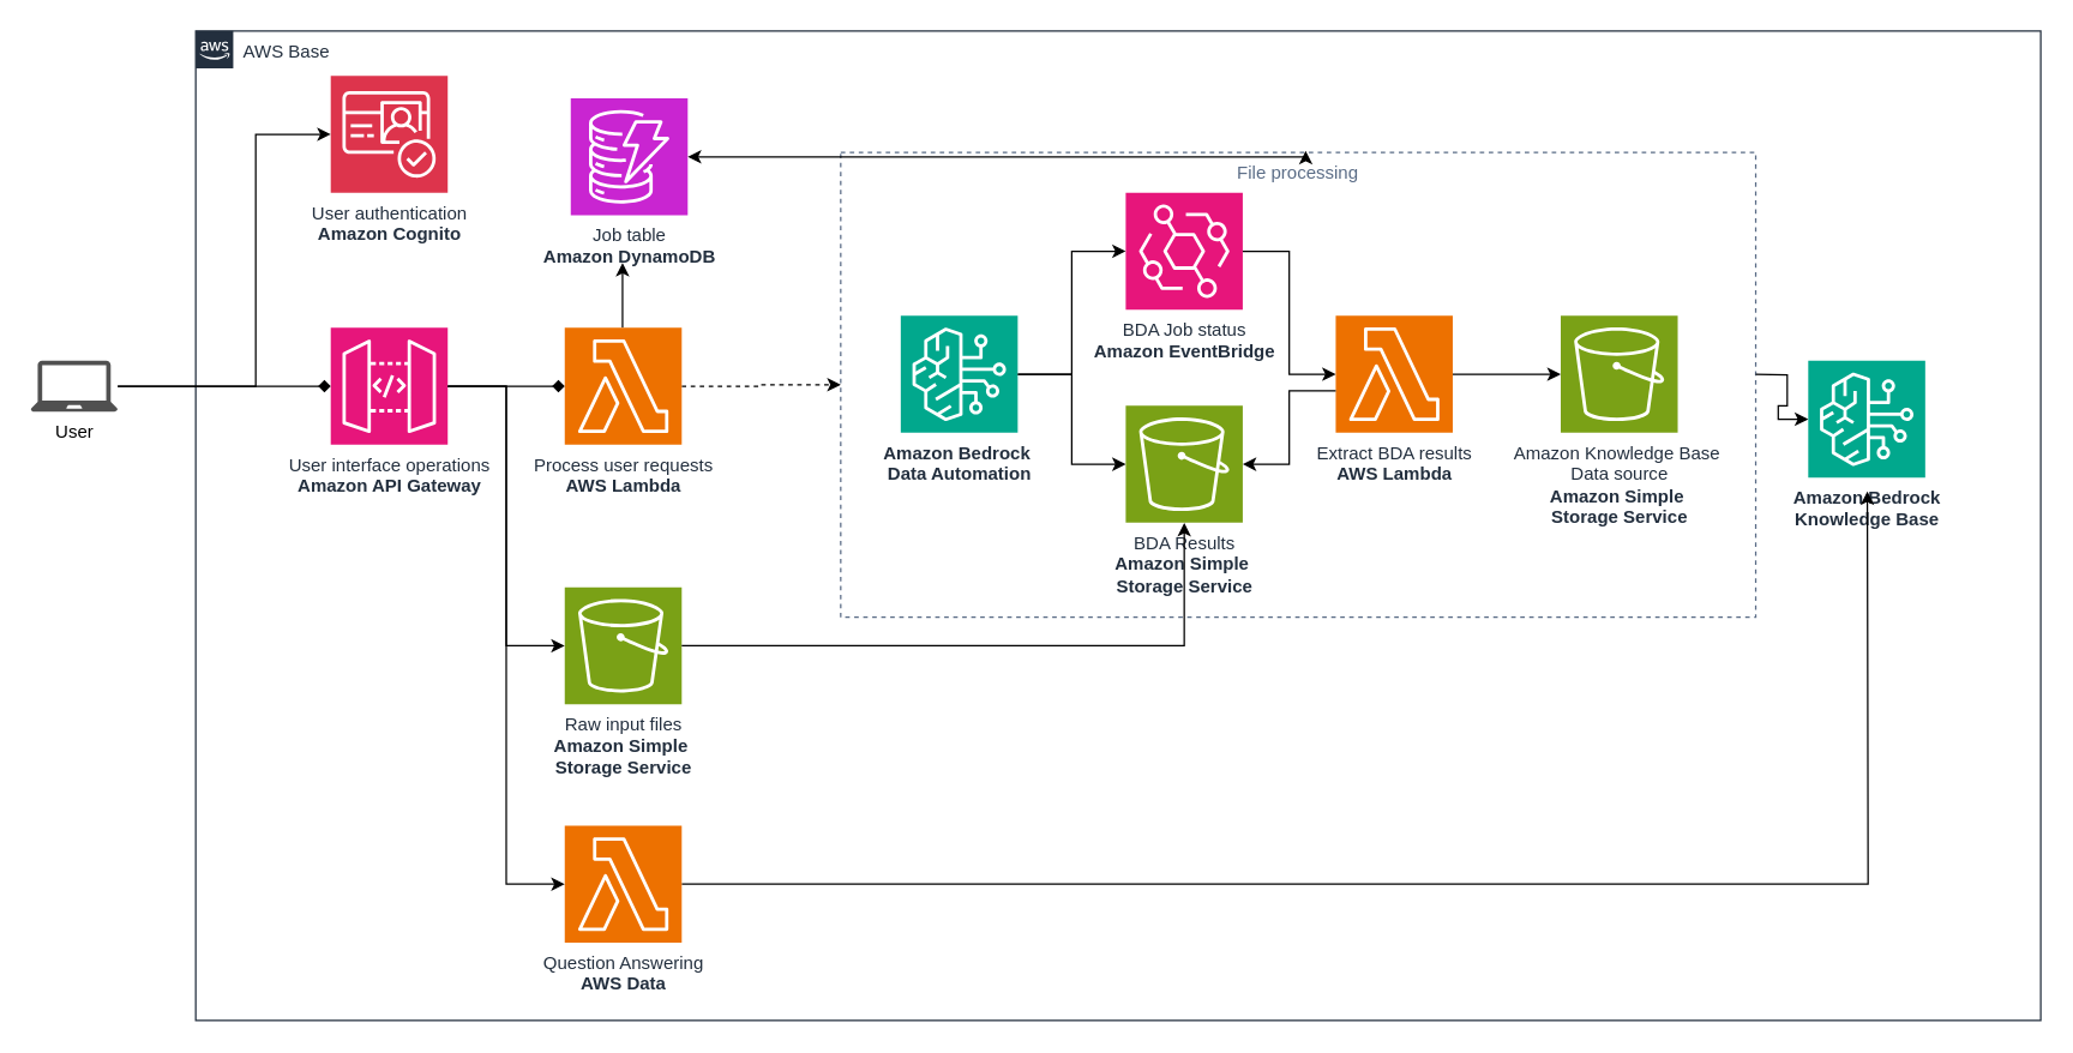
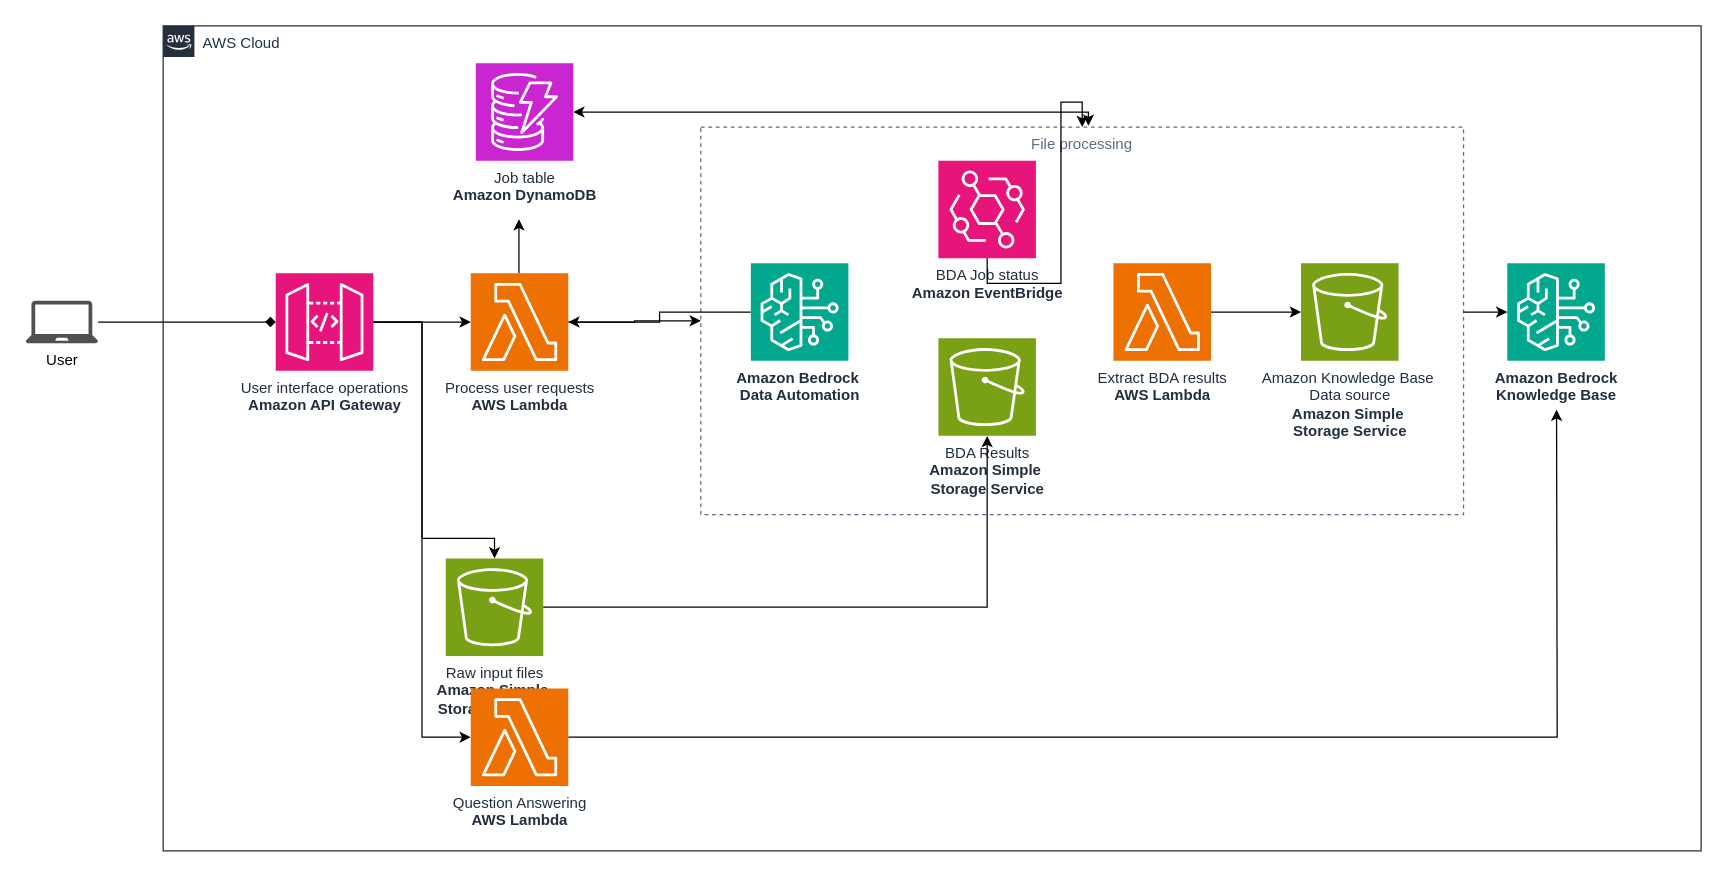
  <mxCell id="0" />
  <mxCell id="1" parent="0" />
- <mxCell id="2" value="AWS Base" style="points=[[0,0],[0.25,0],[0.5,0],[0.75,0],[1,0],[1,0.25],[1,0.5],[1,0.75],[1,1],[0.75,1],[0.5,1],[0.25,1],[0,1],[0,0.75],[0,0.5],[0,0.25]];outlineConnect=0;gradientColor=none;html=1;whiteSpace=wrap;fontSize=12;fontStyle=0;container=1;pointerEvents=0;collapsible=0;recursiveResize=0;shape=mxgraph.aws4.group;grIcon=mxgraph.aws4.group_aws_cloud_alt;strokeColor=#232F3E;fillColor=none;verticalAlign=top;align=left;spacingLeft=30;fontColor=#232F3E;dashed=0;" parent="1" vertex="1"><mxGeometry x="130" y="20" width="1230" height="660" as="geometry" /></mxCell>
+ <mxCell id="2" value="AWS Cloud" style="points=[[0,0],[0.25,0],[0.5,0],[0.75,0],[1,0],[1,0.25],[1,0.5],[1,0.75],[1,1],[0.75,1],[0.5,1],[0.25,1],[0,1],[0,0.75],[0,0.5],[0,0.25]];outlineConnect=0;gradientColor=none;html=1;whiteSpace=wrap;fontSize=12;fontStyle=0;container=1;pointerEvents=0;collapsible=0;recursiveResize=0;shape=mxgraph.aws4.group;grIcon=mxgraph.aws4.group_aws_cloud_alt;strokeColor=#232F3E;fillColor=none;verticalAlign=top;align=left;spacingLeft=30;fontColor=#232F3E;dashed=0;" parent="1" vertex="1"><mxGeometry x="130" y="20" width="1230" height="660" as="geometry" /></mxCell>
  <mxCell id="3" value="File processing" style="fillColor=none;strokeColor=#5A6C86;dashed=1;verticalAlign=top;fontStyle=0;fontColor=#5A6C86;whiteSpace=wrap;html=1;" parent="2" vertex="1"><mxGeometry x="430" y="81" width="610" height="310" as="geometry" /></mxCell>
- <mxCell id="4" value="Raw input files&lt;div&gt;&lt;b&gt;Amazon Simple&amp;nbsp;&lt;/b&gt;&lt;/div&gt;&lt;div&gt;&lt;b&gt;Storage Service&lt;/b&gt;&lt;/div&gt;" style="sketch=0;points=[[0,0,0],[0.25,0,0],[0.5,0,0],[0.75,0,0],[1,0,0],[0,1,0],[0.25,1,0],[0.5,1,0],[0.75,1,0],[1,1,0],[0,0.25,0],[0,0.5,0],[0,0.75,0],[1,0.25,0],[1,0.5,0],[1,0.75,0]];outlineConnect=0;fontColor=#232F3E;fillColor=#7AA116;strokeColor=#ffffff;dashed=0;verticalLabelPosition=bottom;verticalAlign=top;align=center;html=1;fontSize=12;fontStyle=0;aspect=fixed;shape=mxgraph.aws4.resourceIcon;resIcon=mxgraph.aws4.s3;" parent="2" vertex="1"><mxGeometry x="246" y="371" width="78" height="78" as="geometry" /></mxCell>
+ <mxCell id="4" value="Raw input files&lt;div&gt;&lt;b&gt;Amazon Simple&amp;nbsp;&lt;/b&gt;&lt;/div&gt;&lt;div&gt;&lt;b&gt;Storage Service&lt;/b&gt;&lt;/div&gt;" style="sketch=0;points=[[0,0,0],[0.25,0,0],[0.5,0,0],[0.75,0,0],[1,0,0],[0,1,0],[0.25,1,0],[0.5,1,0],[0.75,1,0],[1,1,0],[0,0.25,0],[0,0.5,0],[0,0.75,0],[1,0.25,0],[1,0.5,0],[1,0.75,0]];outlineConnect=0;fontColor=#232F3E;fillColor=#7AA116;strokeColor=#ffffff;dashed=0;verticalLabelPosition=bottom;verticalAlign=top;align=center;html=1;fontSize=12;fontStyle=0;aspect=fixed;shape=mxgraph.aws4.resourceIcon;resIcon=mxgraph.aws4.s3;" parent="2" vertex="1"><mxGeometry x="226" y="426" width="78" height="78" as="geometry" /></mxCell>
  <mxCell id="5" style="edgeStyle=orthogonalEdgeStyle;rounded=0;orthogonalLoop=1;jettySize=auto;html=1;" parent="2" source="7" edge="1"><mxGeometry relative="1" as="geometry"><mxPoint x="284.529" y="154.706" as="targetPoint" /></mxGeometry></mxCell>
- <mxCell id="6" style="edgeStyle=orthogonalEdgeStyle;rounded=0;orthogonalLoop=1;jettySize=auto;html=1;entryX=0;entryY=0.5;entryDx=0;entryDy=0;dashed=1;" parent="2" source="7" target="3" edge="1"><mxGeometry relative="1" as="geometry" /></mxCell>
+ <mxCell id="6" style="edgeStyle=orthogonalEdgeStyle;rounded=0;orthogonalLoop=1;jettySize=auto;html=1;entryX=0;entryY=0.5;entryDx=0;entryDy=0;" parent="2" source="7" target="3" edge="1"><mxGeometry relative="1" as="geometry" /></mxCell>
  <mxCell id="7" value="Process user requests&lt;div&gt;&lt;b&gt;AWS Lambda&lt;/b&gt;&lt;/div&gt;" style="sketch=0;points=[[0,0,0],[0.25,0,0],[0.5,0,0],[0.75,0,0],[1,0,0],[0,1,0],[0.25,1,0],[0.5,1,0],[0.75,1,0],[1,1,0],[0,0.25,0],[0,0.5,0],[0,0.75,0],[1,0.25,0],[1,0.5,0],[1,0.75,0]];outlineConnect=0;fontColor=#232F3E;fillColor=#ED7100;strokeColor=#ffffff;dashed=0;verticalLabelPosition=bottom;verticalAlign=top;align=center;html=1;fontSize=12;fontStyle=0;aspect=fixed;shape=mxgraph.aws4.resourceIcon;resIcon=mxgraph.aws4.lambda;" parent="2" vertex="1"><mxGeometry x="246" y="198" width="78" height="78" as="geometry" /></mxCell>
  <mxCell id="8" value="User interface operations&lt;div&gt;&lt;b&gt;Amazon API Gateway&lt;/b&gt;&lt;/div&gt;" style="sketch=0;points=[[0,0,0],[0.25,0,0],[0.5,0,0],[0.75,0,0],[1,0,0],[0,1,0],[0.25,1,0],[0.5,1,0],[0.75,1,0],[1,1,0],[0,0.25,0],[0,0.5,0],[0,0.75,0],[1,0.25,0],[1,0.5,0],[1,0.75,0]];outlineConnect=0;fontColor=#232F3E;fillColor=#E7157B;strokeColor=#ffffff;dashed=0;verticalLabelPosition=bottom;verticalAlign=top;align=center;html=1;fontSize=12;fontStyle=0;aspect=fixed;shape=mxgraph.aws4.resourceIcon;resIcon=mxgraph.aws4.api_gateway;" parent="2" vertex="1"><mxGeometry x="90" y="198" width="78" height="78" as="geometry" /></mxCell>
- <mxCell id="9" style="edgeStyle=orthogonalEdgeStyle;rounded=0;orthogonalLoop=1;jettySize=auto;html=1;" parent="2" source="10" target="11" edge="1"><mxGeometry relative="1" as="geometry" /></mxCell>
+ <mxCell id="9" style="edgeStyle=orthogonalEdgeStyle;rounded=0;orthogonalLoop=1;jettySize=auto;html=1;" parent="2" source="10" target="7" edge="1"><mxGeometry relative="1" as="geometry" /></mxCell>
  <mxCell id="10" value="&lt;b&gt;Amazon Bedrock&amp;nbsp;&lt;/b&gt;&lt;div&gt;&lt;b&gt;Data Automation&lt;/b&gt;&lt;/div&gt;" style="sketch=0;points=[[0,0,0],[0.25,0,0],[0.5,0,0],[0.75,0,0],[1,0,0],[0,1,0],[0.25,1,0],[0.5,1,0],[0.75,1,0],[1,1,0],[0,0.25,0],[0,0.5,0],[0,0.75,0],[1,0.25,0],[1,0.5,0],[1,0.75,0]];outlineConnect=0;fontColor=#232F3E;fillColor=#01A88D;strokeColor=#ffffff;dashed=0;verticalLabelPosition=bottom;verticalAlign=top;align=center;html=1;fontSize=12;fontStyle=0;aspect=fixed;shape=mxgraph.aws4.resourceIcon;resIcon=mxgraph.aws4.bedrock;" parent="2" vertex="1"><mxGeometry x="470" y="190" width="78" height="78" as="geometry" /></mxCell>
  <mxCell id="11" value="BDA Results&lt;div&gt;&lt;b&gt;Amazon Simple&amp;nbsp;&lt;/b&gt;&lt;/div&gt;&lt;div&gt;&lt;b&gt;Storage Service&lt;/b&gt;&lt;/div&gt;" style="sketch=0;points=[[0,0,0],[0.25,0,0],[0.5,0,0],[0.75,0,0],[1,0,0],[0,1,0],[0.25,1,0],[0.5,1,0],[0.75,1,0],[1,1,0],[0,0.25,0],[0,0.5,0],[0,0.75,0],[1,0.25,0],[1,0.5,0],[1,0.75,0]];outlineConnect=0;fontColor=#232F3E;fillColor=#7AA116;strokeColor=#ffffff;dashed=0;verticalLabelPosition=bottom;verticalAlign=top;align=center;html=1;fontSize=12;fontStyle=0;aspect=fixed;shape=mxgraph.aws4.resourceIcon;resIcon=mxgraph.aws4.s3;" parent="2" vertex="1"><mxGeometry x="620" y="250" width="78" height="78" as="geometry" /></mxCell>
  <mxCell id="12" style="edgeStyle=orthogonalEdgeStyle;rounded=0;orthogonalLoop=1;jettySize=auto;html=1;" parent="2" source="13" target="14" edge="1"><mxGeometry relative="1" as="geometry" /></mxCell>
  <mxCell id="13" value="Extract BDA results&lt;div&gt;&lt;b&gt;AWS Lambda&lt;/b&gt;&lt;/div&gt;" style="sketch=0;points=[[0,0,0],[0.25,0,0],[0.5,0,0],[0.75,0,0],[1,0,0],[0,1,0],[0.25,1,0],[0.5,1,0],[0.75,1,0],[1,1,0],[0,0.25,0],[0,0.5,0],[0,0.75,0],[1,0.25,0],[1,0.5,0],[1,0.75,0]];outlineConnect=0;fontColor=#232F3E;fillColor=#ED7100;strokeColor=#ffffff;dashed=0;verticalLabelPosition=bottom;verticalAlign=top;align=center;html=1;fontSize=12;fontStyle=0;aspect=fixed;shape=mxgraph.aws4.resourceIcon;resIcon=mxgraph.aws4.lambda;" parent="2" vertex="1"><mxGeometry x="760" y="190" width="78" height="78" as="geometry" /></mxCell>
  <mxCell id="14" value="Amazon Knowledge Base&amp;nbsp;&lt;div&gt;Data source&lt;div&gt;&lt;b&gt;Amazon Simple&amp;nbsp;&lt;/b&gt;&lt;/div&gt;&lt;div&gt;&lt;b&gt;Storage Service&lt;/b&gt;&lt;/div&gt;&lt;/div&gt;" style="sketch=0;points=[[0,0,0],[0.25,0,0],[0.5,0,0],[0.75,0,0],[1,0,0],[0,1,0],[0.25,1,0],[0.5,1,0],[0.75,1,0],[1,1,0],[0,0.25,0],[0,0.5,0],[0,0.75,0],[1,0.25,0],[1,0.5,0],[1,0.75,0]];outlineConnect=0;fontColor=#232F3E;fillColor=#7AA116;strokeColor=#ffffff;dashed=0;verticalLabelPosition=bottom;verticalAlign=top;align=center;html=1;fontSize=12;fontStyle=0;aspect=fixed;shape=mxgraph.aws4.resourceIcon;resIcon=mxgraph.aws4.s3;" parent="2" vertex="1"><mxGeometry x="910" y="190" width="78" height="78" as="geometry" /></mxCell>
- <mxCell id="15" value="&lt;b&gt;Amazon Bedrock&lt;/b&gt;&lt;div&gt;&lt;b&gt;Knowledge Base&lt;/b&gt;&lt;/div&gt;" style="sketch=0;points=[[0,0,0],[0.25,0,0],[0.5,0,0],[0.75,0,0],[1,0,0],[0,1,0],[0.25,1,0],[0.5,1,0],[0.75,1,0],[1,1,0],[0,0.25,0],[0,0.5,0],[0,0.75,0],[1,0.25,0],[1,0.5,0],[1,0.75,0]];outlineConnect=0;fontColor=#232F3E;fillColor=#01A88D;strokeColor=#ffffff;dashed=0;verticalLabelPosition=bottom;verticalAlign=top;align=center;html=1;fontSize=12;fontStyle=0;aspect=fixed;shape=mxgraph.aws4.resourceIcon;resIcon=mxgraph.aws4.bedrock;" parent="2" vertex="1"><mxGeometry x="1075" y="220" width="78" height="78" as="geometry" /></mxCell>
- <mxCell id="16" value="User authentication&lt;div&gt;&lt;b&gt;Amazon Cognito&lt;/b&gt;&lt;/div&gt;" style="sketch=0;points=[[0,0,0],[0.25,0,0],[0.5,0,0],[0.75,0,0],[1,0,0],[0,1,0],[0.25,1,0],[0.5,1,0],[0.75,1,0],[1,1,0],[0,0.25,0],[0,0.5,0],[0,0.75,0],[1,0.25,0],[1,0.5,0],[1,0.75,0]];outlineConnect=0;fontColor=#232F3E;fillColor=#DD344C;strokeColor=#ffffff;dashed=0;verticalLabelPosition=bottom;verticalAlign=top;align=center;html=1;fontSize=12;fontStyle=0;aspect=fixed;shape=mxgraph.aws4.resourceIcon;resIcon=mxgraph.aws4.cognito;" parent="2" vertex="1"><mxGeometry x="90" y="30" width="78" height="78" as="geometry" /></mxCell>
- <mxCell id="17" value="Job table&lt;div&gt;&lt;b&gt;Amazon DynamoDB&lt;/b&gt;&lt;/div&gt;" style="sketch=0;points=[[0,0,0],[0.25,0,0],[0.5,0,0],[0.75,0,0],[1,0,0],[0,1,0],[0.25,1,0],[0.5,1,0],[0.75,1,0],[1,1,0],[0,0.25,0],[0,0.5,0],[0,0.75,0],[1,0.25,0],[1,0.5,0],[1,0.75,0]];outlineConnect=0;fontColor=#232F3E;fillColor=#C925D1;strokeColor=#ffffff;dashed=0;verticalLabelPosition=bottom;verticalAlign=top;align=center;html=1;fontSize=12;fontStyle=0;aspect=fixed;shape=mxgraph.aws4.resourceIcon;resIcon=mxgraph.aws4.dynamodb;" parent="2" vertex="1"><mxGeometry x="250" y="45" width="78" height="78" as="geometry" /></mxCell>
- <mxCell id="18" style="edgeStyle=orthogonalEdgeStyle;rounded=0;orthogonalLoop=1;jettySize=auto;html=1;entryX=0;entryY=0.5;entryDx=0;entryDy=0;entryPerimeter=0;endArrow=diamond;" parent="2" source="8" target="7" edge="1"><mxGeometry relative="1" as="geometry" /></mxCell>
+ <mxCell id="15" value="&lt;b&gt;Amazon Bedrock&lt;/b&gt;&lt;div&gt;&lt;b&gt;Knowledge Base&lt;/b&gt;&lt;/div&gt;" style="sketch=0;points=[[0,0,0],[0.25,0,0],[0.5,0,0],[0.75,0,0],[1,0,0],[0,1,0],[0.25,1,0],[0.5,1,0],[0.75,1,0],[1,1,0],[0,0.25,0],[0,0.5,0],[0,0.75,0],[1,0.25,0],[1,0.5,0],[1,0.75,0]];outlineConnect=0;fontColor=#232F3E;fillColor=#01A88D;strokeColor=#ffffff;dashed=0;verticalLabelPosition=bottom;verticalAlign=top;align=center;html=1;fontSize=12;fontStyle=0;aspect=fixed;shape=mxgraph.aws4.resourceIcon;resIcon=mxgraph.aws4.bedrock;" parent="2" vertex="1"><mxGeometry x="1075" y="190" width="78" height="78" as="geometry" /></mxCell>
+ <mxCell id="17" value="Job table&lt;div&gt;&lt;b&gt;Amazon DynamoDB&lt;/b&gt;&lt;/div&gt;" style="sketch=0;points=[[0,0,0],[0.25,0,0],[0.5,0,0],[0.75,0,0],[1,0,0],[0,1,0],[0.25,1,0],[0.5,1,0],[0.75,1,0],[1,1,0],[0,0.25,0],[0,0.5,0],[0,0.75,0],[1,0.25,0],[1,0.5,0],[1,0.75,0]];outlineConnect=0;fontColor=#232F3E;fillColor=#C925D1;strokeColor=#ffffff;dashed=0;verticalLabelPosition=bottom;verticalAlign=top;align=center;html=1;fontSize=12;fontStyle=0;aspect=fixed;shape=mxgraph.aws4.resourceIcon;resIcon=mxgraph.aws4.dynamodb;" parent="2" vertex="1"><mxGeometry x="250" y="30" width="78" height="78" as="geometry" /></mxCell>
+ <mxCell id="18" style="edgeStyle=orthogonalEdgeStyle;rounded=0;orthogonalLoop=1;jettySize=auto;html=1;entryX=0;entryY=0.5;entryDx=0;entryDy=0;entryPerimeter=0;" parent="2" source="8" target="7" edge="1"><mxGeometry relative="1" as="geometry" /></mxCell>
  <mxCell id="19" style="edgeStyle=orthogonalEdgeStyle;rounded=0;orthogonalLoop=1;jettySize=auto;html=1;" parent="2" source="8" target="4" edge="1"><mxGeometry relative="1" as="geometry"><Array as="points"><mxPoint x="207" y="237" /><mxPoint x="207" y="410" /></Array></mxGeometry></mxCell>
  <mxCell id="20" style="edgeStyle=orthogonalEdgeStyle;rounded=0;orthogonalLoop=1;jettySize=auto;html=1;entryX=0;entryY=0.5;entryDx=0;entryDy=0;entryPerimeter=0;" parent="2" target="15" edge="1"><mxGeometry relative="1" as="geometry"><mxPoint x="1040" y="229" as="sourcePoint" /></mxGeometry></mxCell>
  <mxCell id="21" style="edgeStyle=orthogonalEdgeStyle;rounded=0;orthogonalLoop=1;jettySize=auto;html=1;entryX=1;entryY=0.5;entryDx=0;entryDy=0;entryPerimeter=0;startArrow=classic;startFill=1;" parent="2" target="17" edge="1"><mxGeometry relative="1" as="geometry"><Array as="points"><mxPoint x="740" y="80" /><mxPoint x="740" y="69" /></Array><mxPoint x="740" y="80" as="sourcePoint" /></mxGeometry></mxCell>
  <mxCell id="22" value="BDA Job status&lt;div&gt;&lt;b&gt;Amazon EventBridge&lt;/b&gt;&lt;/div&gt;" style="sketch=0;points=[[0,0,0],[0.25,0,0],[0.5,0,0],[0.75,0,0],[1,0,0],[0,1,0],[0.25,1,0],[0.5,1,0],[0.75,1,0],[1,1,0],[0,0.25,0],[0,0.5,0],[0,0.75,0],[1,0.25,0],[1,0.5,0],[1,0.75,0]];outlineConnect=0;fontColor=#232F3E;fillColor=#E7157B;strokeColor=#ffffff;dashed=0;verticalLabelPosition=bottom;verticalAlign=top;align=center;html=1;fontSize=12;fontStyle=0;aspect=fixed;shape=mxgraph.aws4.resourceIcon;resIcon=mxgraph.aws4.eventbridge;" parent="2" vertex="1"><mxGeometry x="620" y="108" width="78" height="78" as="geometry" /></mxCell>
- <mxCell id="23" style="edgeStyle=orthogonalEdgeStyle;rounded=0;orthogonalLoop=1;jettySize=auto;html=1;entryX=0;entryY=0.5;entryDx=0;entryDy=0;entryPerimeter=0;" parent="2" source="10" target="22" edge="1"><mxGeometry relative="1" as="geometry" /></mxCell>
- <mxCell id="24" style="edgeStyle=orthogonalEdgeStyle;rounded=0;orthogonalLoop=1;jettySize=auto;html=1;entryX=0;entryY=0.5;entryDx=0;entryDy=0;entryPerimeter=0;" parent="2" source="22" target="13" edge="1"><mxGeometry relative="1" as="geometry" /></mxCell>
- <mxCell id="25" style="edgeStyle=orthogonalEdgeStyle;rounded=0;orthogonalLoop=1;jettySize=auto;html=1;entryX=1;entryY=0.5;entryDx=0;entryDy=0;entryPerimeter=0;" parent="2" source="13" target="11" edge="1"><mxGeometry relative="1" as="geometry"><Array as="points"><mxPoint x="729" y="240" /><mxPoint x="729" y="289" /></Array></mxGeometry></mxCell>
+ <mxCell id="24" style="edgeStyle=orthogonalEdgeStyle;rounded=0;orthogonalLoop=1;jettySize=auto;html=1;" parent="2" source="22" target="3" edge="1"><mxGeometry relative="1" as="geometry" /></mxCell>
  <mxCell id="26" style="edgeStyle=orthogonalEdgeStyle;rounded=0;orthogonalLoop=1;jettySize=auto;html=1;" edge="1" parent="2" source="27"><mxGeometry relative="1" as="geometry"><mxPoint x="1114.391" y="307.043" as="targetPoint" /></mxGeometry></mxCell>
- <mxCell id="27" value="Question Answering&lt;div&gt;&lt;b&gt;AWS Data&lt;/b&gt;&lt;/div&gt;" style="sketch=0;points=[[0,0,0],[0.25,0,0],[0.5,0,0],[0.75,0,0],[1,0,0],[0,1,0],[0.25,1,0],[0.5,1,0],[0.75,1,0],[1,1,0],[0,0.25,0],[0,0.5,0],[0,0.75,0],[1,0.25,0],[1,0.5,0],[1,0.75,0]];outlineConnect=0;fontColor=#232F3E;fillColor=#ED7100;strokeColor=#ffffff;dashed=0;verticalLabelPosition=bottom;verticalAlign=top;align=center;html=1;fontSize=12;fontStyle=0;aspect=fixed;shape=mxgraph.aws4.resourceIcon;resIcon=mxgraph.aws4.lambda;" vertex="1" parent="2"><mxGeometry x="246" y="530" width="78" height="78" as="geometry" /></mxCell>
+ <mxCell id="27" value="Question Answering&lt;div&gt;&lt;b&gt;AWS Lambda&lt;/b&gt;&lt;/div&gt;" style="sketch=0;points=[[0,0,0],[0.25,0,0],[0.5,0,0],[0.75,0,0],[1,0,0],[0,1,0],[0.25,1,0],[0.5,1,0],[0.75,1,0],[1,1,0],[0,0.25,0],[0,0.5,0],[0,0.75,0],[1,0.25,0],[1,0.5,0],[1,0.75,0]];outlineConnect=0;fontColor=#232F3E;fillColor=#ED7100;strokeColor=#ffffff;dashed=0;verticalLabelPosition=bottom;verticalAlign=top;align=center;html=1;fontSize=12;fontStyle=0;aspect=fixed;shape=mxgraph.aws4.resourceIcon;resIcon=mxgraph.aws4.lambda;" vertex="1" parent="2"><mxGeometry x="246" y="530" width="78" height="78" as="geometry" /></mxCell>
  <mxCell id="28" style="edgeStyle=orthogonalEdgeStyle;rounded=0;orthogonalLoop=1;jettySize=auto;html=1;entryX=0;entryY=0.5;entryDx=0;entryDy=0;entryPerimeter=0;" edge="1" parent="2" source="8" target="27"><mxGeometry relative="1" as="geometry" /></mxCell>
  <mxCell id="29" style="edgeStyle=orthogonalEdgeStyle;rounded=0;orthogonalLoop=1;jettySize=auto;html=1;" edge="1" parent="2" source="4" target="11"><mxGeometry relative="1" as="geometry" /></mxCell>
  <mxCell id="30" style="edgeStyle=orthogonalEdgeStyle;rounded=0;orthogonalLoop=1;jettySize=auto;html=1;endArrow=diamond;" parent="1" source="31" target="8" edge="1"><mxGeometry relative="1" as="geometry" /></mxCell>
  <mxCell id="31" value="User" style="sketch=0;pointerEvents=1;shadow=0;dashed=0;html=1;strokeColor=none;fillColor=#505050;labelPosition=center;verticalLabelPosition=bottom;verticalAlign=top;outlineConnect=0;align=center;shape=mxgraph.office.devices.laptop;" parent="1" vertex="1"><mxGeometry x="20" y="240" width="58" height="34" as="geometry" /></mxCell>
- <mxCell id="32" style="edgeStyle=orthogonalEdgeStyle;rounded=0;orthogonalLoop=1;jettySize=auto;html=1;entryX=0;entryY=0.5;entryDx=0;entryDy=0;entryPerimeter=0;" parent="1" source="31" target="16" edge="1"><mxGeometry relative="1" as="geometry"><Array as="points"><mxPoint x="170" y="257" /><mxPoint x="170" y="89" /></Array></mxGeometry></mxCell>
